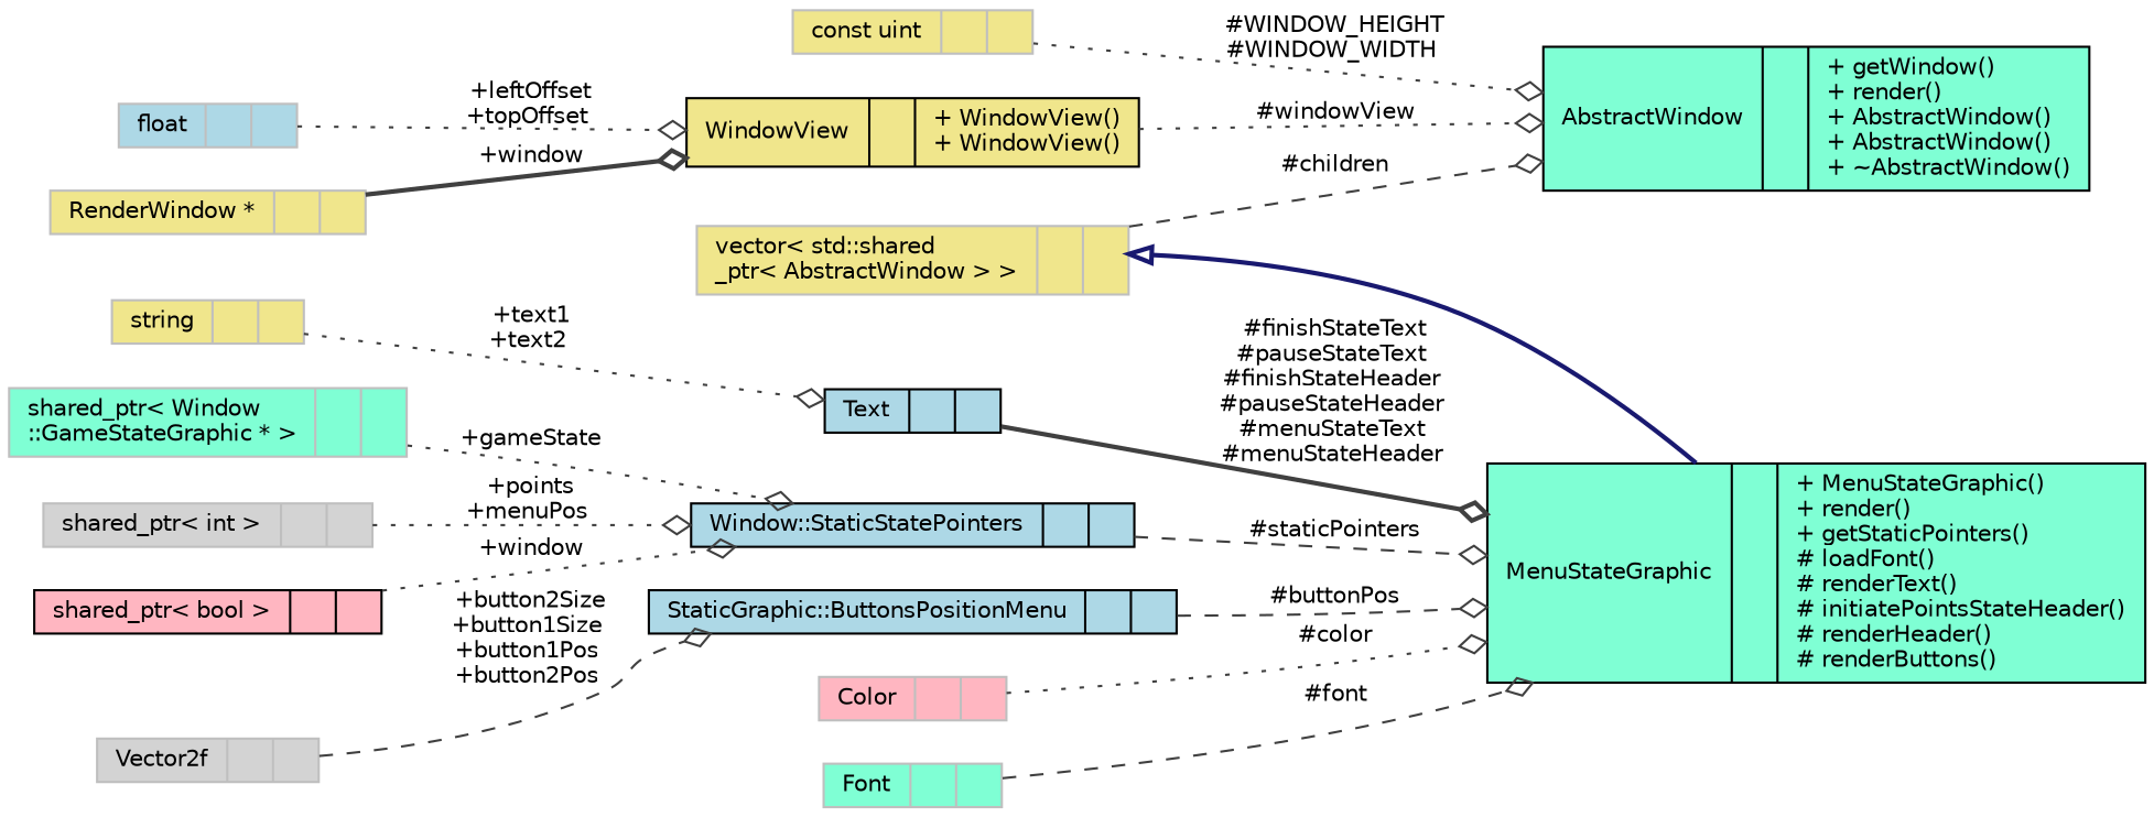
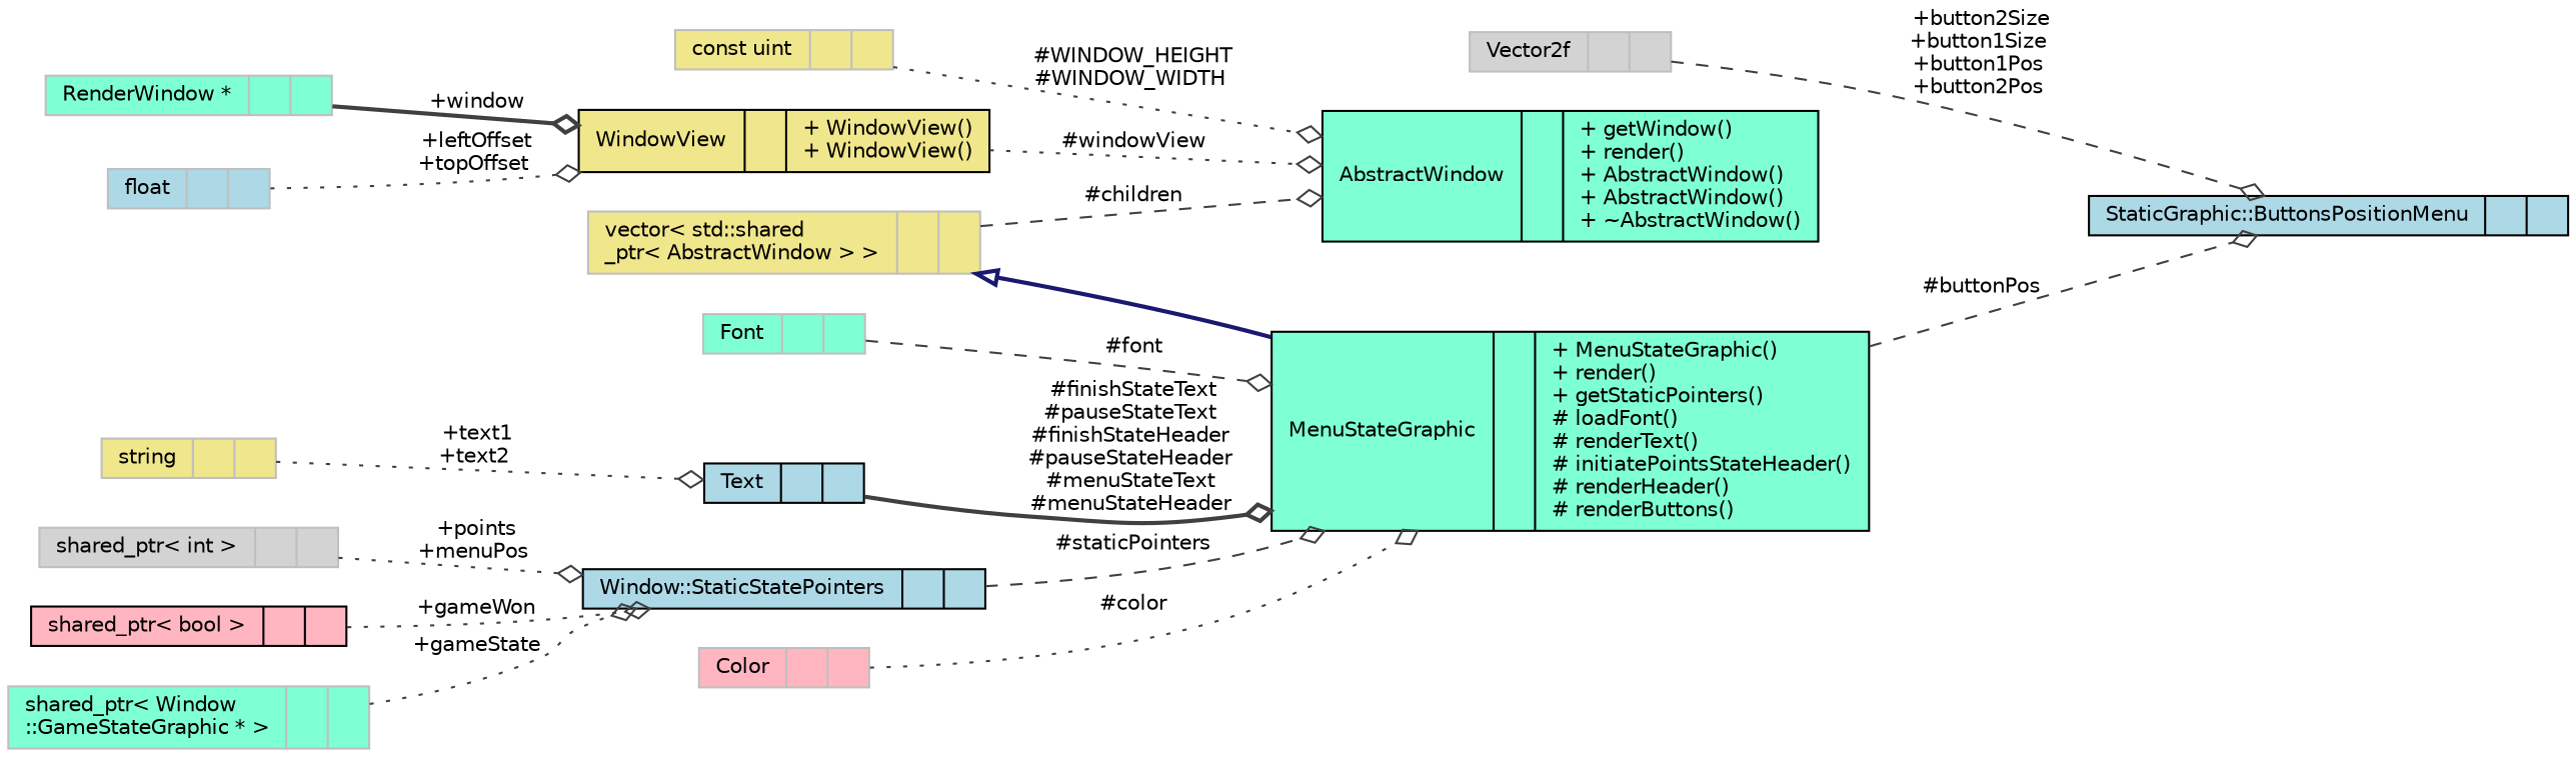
  digraph {
    rankdir=LR
    node [color=grey75 fillcolor=khaki fontname=Helvetica fontsize=10 shape=record style=filled]
    edge [arrowhead=odiamond color=grey25 fontname=Helvetica fontsize=10 labelfontname=Helvetica labelfontsize=10 style=dotted]
    n1 [color=black fillcolor=aquamarine fontcolor=black height=0.2 label="{MenuStateGraphic\n||+ MenuStateGraphic()\l+ render()\l+ getStaticPointers()\l# loadFont()\l# renderText()\l# initiatePointsStateHeader()\l# renderHeader()\l# renderButtons()\l}" width=0.4]
    n2 [color=black fillcolor=aquamarine height=0.2 label="{AbstractWindow\n||+ getWindow()\l+ render()\l+ AbstractWindow()\l+ AbstractWindow()\l+ ~AbstractWindow()\l}" width=0.4]
    n3 [height=0.2 label="{const uint\n||}" width=0.4]
    n4 [color=black height=0.2 label="{WindowView\n||+ WindowView()\l+ WindowView()\l}" width=0.4]
-   n5 [height=0.2 label="{RenderWindow *\n||}" width=0.4]
+   n5 [fillcolor=aquamarine height=0.2 label="{RenderWindow *\n||}" width=0.4]
    n6 [fillcolor=lightblue height=0.2 label="{float\n||}" width=0.4]
    n7 [height=0.2 label="{vector\< std::shared\l_ptr\< AbstractWindow \> \>\n||}" width=0.4]
    n8 [fillcolor=lightpink height=0.2 label="{Color\n||}" width=0.4]
    n9 [fillcolor=aquamarine height=0.2 label="{Font\n||}" width=0.4]
    n10 [color=black fillcolor=lightblue height=0.2 label="{Text\n||}" width=0.4]
    n11 [height=0.2 label="{string\n||}" width=0.4]
    n12 [color=black fillcolor=lightblue height=0.2 label="{Window::StaticStatePointers\n||}" width=0.4]
    n13 [fillcolor=lightgrey height=0.2 label="{shared_ptr\< int \>\n||}" width=0.4]
    n14 [color=black fillcolor=lightpink height=0.2 label="{shared_ptr\< bool \>\n||}" width=0.4]
    n15 [fillcolor=aquamarine height=0.2 label="{shared_ptr\< Window\l::GameStateGraphic * \>\n||}" width=0.4]
    n16 [color=black fillcolor=lightblue height=0.2 label="{StaticGraphic::ButtonsPositionMenu\n||}" width=0.4]
    n17 [fillcolor=lightgrey height=0.2 label="{Vector2f\n||}" width=0.4]
    n3 -> n2 [label=" #WINDOW_HEIGHT\n#WINDOW_WIDTH"]
    n4 -> n2 [label=" #windowView"]
    n5 -> n4 [label=" +window" style=bold]
    n6 -> n4 [label=" +leftOffset\n+topOffset"]
    n7 -> n1 [arrowtail=onormal color=midnightblue dir=back style=bold arrowhead=""]
    n7 -> n2 [label=" #children" style=dashed]
    n8 -> n1 [label=" #color"]
    n9 -> n1 [label=" #font" style=dashed]
    n10 -> n1 [label=" #finishStateText\n#pauseStateText\n#finishStateHeader\n#pauseStateHeader\n#menuStateText\n#menuStateHeader" style=bold]
    n11 -> n10 [label=" +text1\n+text2"]
    n12 -> n1 [label=" #staticPointers" style=dashed]
    n13 -> n12 [label=" +points\n+menuPos"]
-   n14 -> n12 [label=" +window"]
+   n14 -> n12 [label=" +gameWon"]
    n15 -> n12 [label=" +gameState"]
-   n16 -> n1 [label=" #buttonPos" style=dashed]
+   n1 -> n16 [label=" #buttonPos" style=dashed]
    n17 -> n16 [label=" +button2Size\n+button1Size\n+button1Pos\n+button2Pos" style=dashed]
  }
